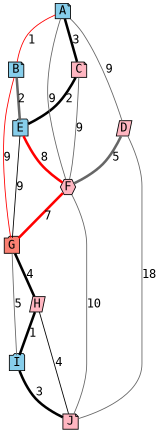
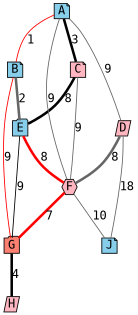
  graph {
    fontname="DejaVu Sans Mono"
    node [fillcolor=skyblue fixedsize=true fontname="DejaVu Sans Mono" shape=note style=filled]
    edge [color=gray40 fontname="DejaVu Sans Mono"]
    A [height=0.25 width=0.25]
    B [height=0.25 width=0.25]
    C [fillcolor=lightpink height=0.25 width=0.25]
    D [fillcolor=lightpink height=0.25 shape=parallelogram width=0.25]
    E [height=0.25 shape=folder width=0.25]
    G [fillcolor=salmon height=0.25 shape=folder width=0.25]
    F [fillcolor=lightpink height=0.25 shape=hexagon width=0.25]
-   J [fillcolor=lightpink height=0.25 width=0.25]
-   I [height=0.25 shape=folder width=0.25]
+   J [height=0.25 width=0.25]
    H [fillcolor=lightpink height=0.25 shape=parallelogram width=0.25]
    A -- B [color=red label=1]
    A -- C [color=black label=3 penwidth=3]
    A -- D [label=9]
    B -- E [label=2 penwidth=3]
    B -- G [color=red label=9]
-   C -- E [color=black label=2 penwidth=3]
+   C -- E [color=black label=8 penwidth=3]
    C -- F [label=9]
-   D -- F [label=5 penwidth=3]
+   D -- F [label=8 penwidth=3]
    D -- J [label=18]
    E -- G [color=black label=9]
    E -- F [color=red label=8 penwidth=3]
-   G -- I [label=5]
    G -- H [color=black label=4 penwidth=3]
    F -- A [label=9]
    F -- G [color=red label=7 penwidth=3]
    F -- J [label=10]
-   I -- J [color=black label=3 penwidth=3]
-   H -- J [color=black label=4]
-   H -- I [color=black label=1 penwidth=3]
  }
